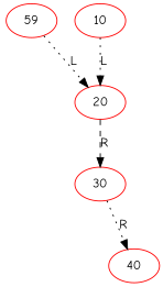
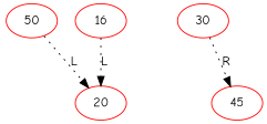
  digraph {
    fontname="Comic Neue"
    node [color=red fontname="Comic Neue"]
    edge [fontname="Comic Neue" style=dotted]
-   50 [label=59]
+   50
    20
    HD0 [style=invis color=""]
    30
-   10
+   10 [label=16]
    HD1 [style=invis color=""]
-   40
+   40 [label=45]
    50 -> 20 [label=L]
    50 -> HD0 [label=R style=invis]
-   20 -> 30 [label=R style=dashed]
    30 -> HD1 [label=L style=invis]
    30 -> 40 [label=R]
    10 -> 20 [label=L]
  }
